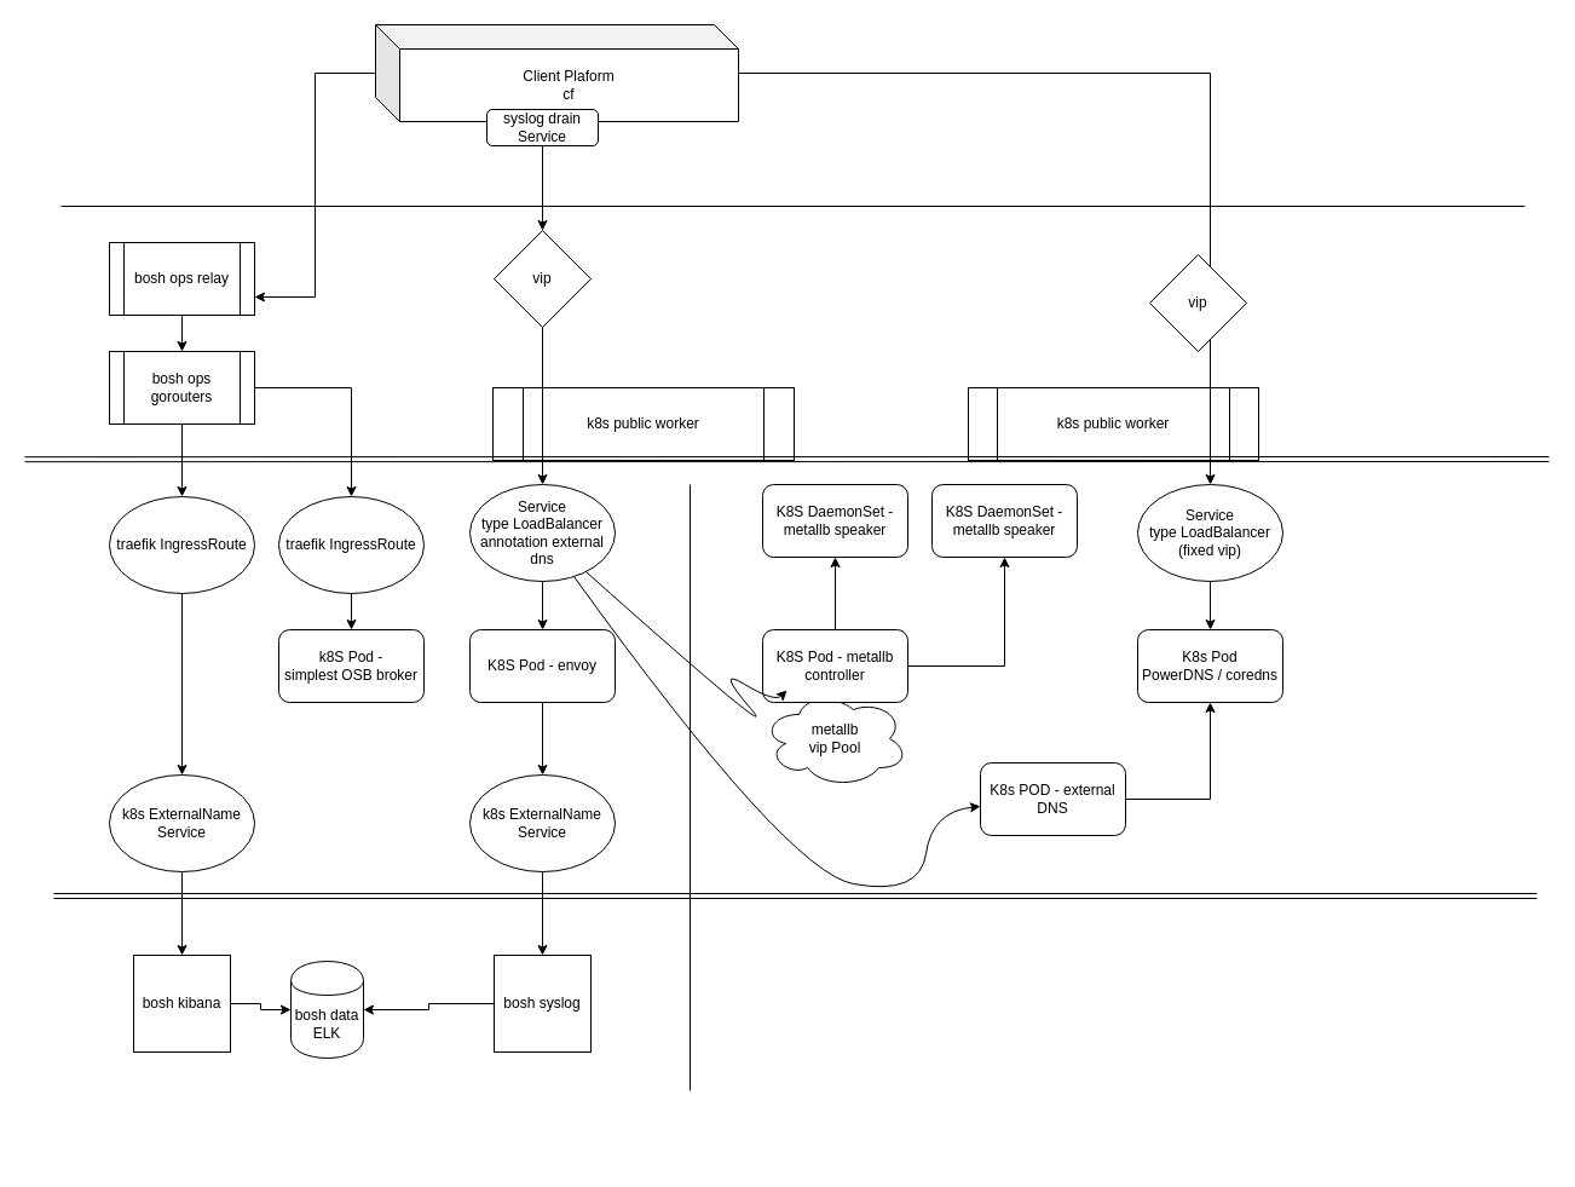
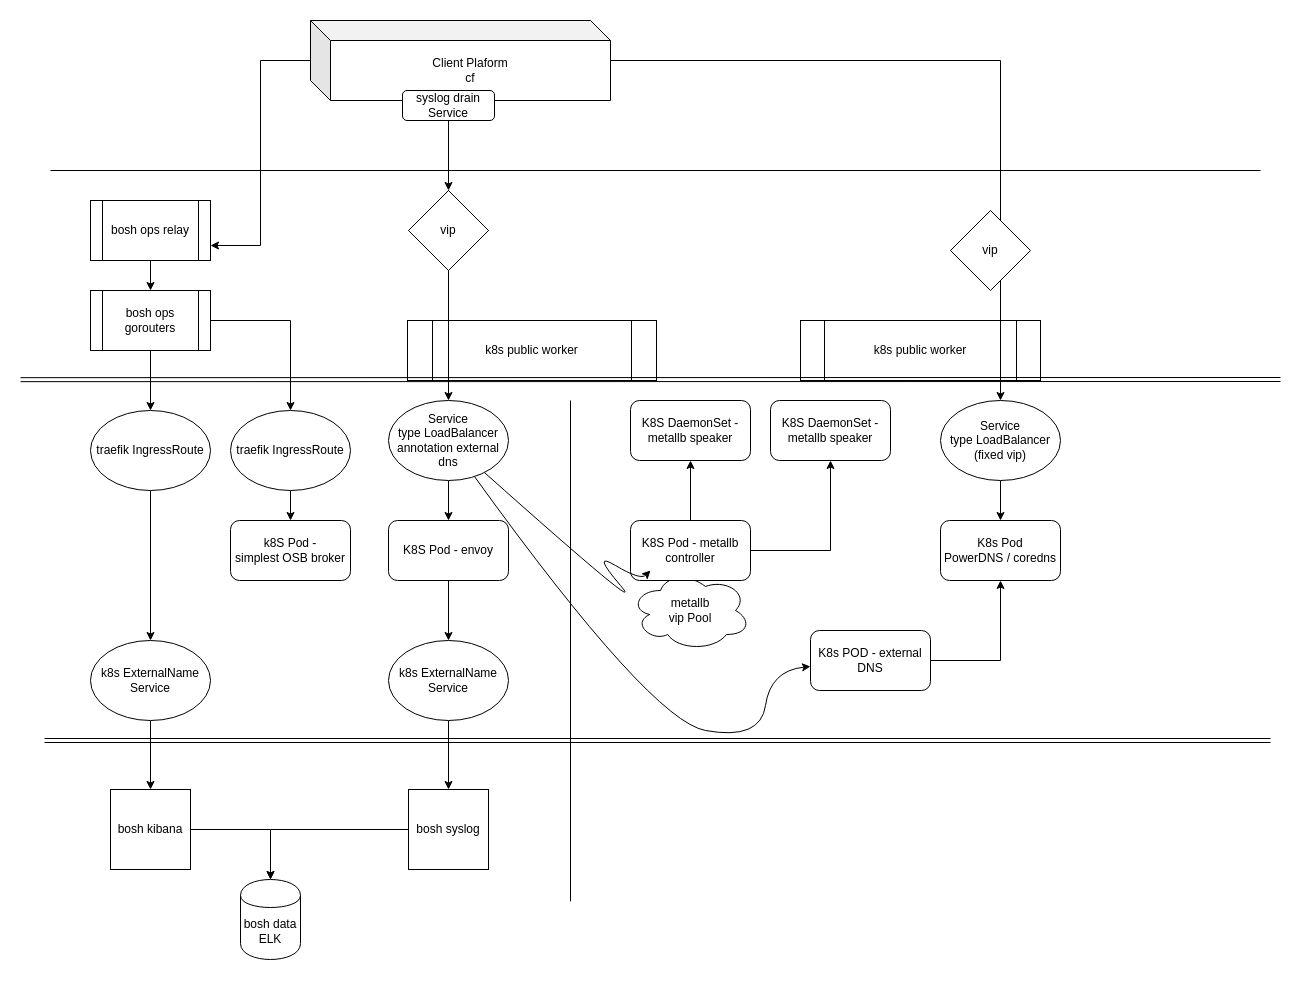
  <mxCell id="0" />
  <mxCell id="1" parent="0" />
  <mxCell id="2" style="edgeStyle=orthogonalEdgeStyle;rounded=0;orthogonalLoop=1;jettySize=auto;html=1;" parent="1" source="3" target="6" edge="1"><mxGeometry relative="1" as="geometry" /></mxCell>
  <mxCell id="3" value="bosh kibana" style="whiteSpace=wrap;html=1;aspect=fixed;" parent="1" vertex="1"><mxGeometry x="110" y="789" width="80" height="80" as="geometry" /></mxCell>
  <mxCell id="4" style="edgeStyle=orthogonalEdgeStyle;rounded=0;orthogonalLoop=1;jettySize=auto;html=1;" parent="1" source="5" target="6" edge="1"><mxGeometry relative="1" as="geometry" /></mxCell>
  <mxCell id="5" value="bosh syslog" style="whiteSpace=wrap;html=1;aspect=fixed;" parent="1" vertex="1"><mxGeometry x="408" y="789" width="80" height="80" as="geometry" /></mxCell>
- <mxCell id="6" value="bosh data ELK" style="shape=cylinder;whiteSpace=wrap;html=1;boundedLbl=1;backgroundOutline=1;" parent="1" vertex="1"><mxGeometry x="240" y="794" width="60" height="80" as="geometry" /></mxCell>
+ <mxCell id="6" value="bosh data ELK" style="shape=cylinder;whiteSpace=wrap;html=1;boundedLbl=1;backgroundOutline=1;" parent="1" vertex="1"><mxGeometry x="240" y="879" width="60" height="80" as="geometry" /></mxCell>
  <mxCell id="7" style="edgeStyle=orthogonalEdgeStyle;rounded=0;orthogonalLoop=1;jettySize=auto;html=1;" parent="1" source="8" target="3" edge="1"><mxGeometry relative="1" as="geometry" /></mxCell>
  <mxCell id="8" value="k8s ExternalName Service" style="ellipse;whiteSpace=wrap;html=1;" parent="1" vertex="1"><mxGeometry x="90" y="640" width="120" height="80" as="geometry" /></mxCell>
  <mxCell id="9" style="edgeStyle=orthogonalEdgeStyle;rounded=0;orthogonalLoop=1;jettySize=auto;html=1;" parent="1" source="10" target="5" edge="1"><mxGeometry relative="1" as="geometry"><mxPoint x="448" y="789" as="targetPoint" /></mxGeometry></mxCell>
  <mxCell id="10" value="k8s ExternalName Service" style="ellipse;whiteSpace=wrap;html=1;" parent="1" vertex="1"><mxGeometry x="388" y="640" width="120" height="80" as="geometry" /></mxCell>
  <mxCell id="11" style="edgeStyle=orthogonalEdgeStyle;rounded=0;orthogonalLoop=1;jettySize=auto;html=1;" parent="1" source="13" target="19" edge="1"><mxGeometry relative="1" as="geometry" /></mxCell>
  <mxCell id="12" style="edgeStyle=orthogonalEdgeStyle;rounded=0;orthogonalLoop=1;jettySize=auto;html=1;entryX=0.5;entryY=0;entryDx=0;entryDy=0;" parent="1" source="13" target="36" edge="1"><mxGeometry relative="1" as="geometry" /></mxCell>
  <mxCell id="13" value="bosh ops gorouters" style="shape=process;whiteSpace=wrap;html=1;backgroundOutline=1;" parent="1" vertex="1"><mxGeometry x="90" y="290" width="120" height="60" as="geometry" /></mxCell>
  <mxCell id="14" style="edgeStyle=orthogonalEdgeStyle;rounded=0;orthogonalLoop=1;jettySize=auto;html=1;exitX=0.5;exitY=1;exitDx=0;exitDy=0;" parent="1" source="15" target="13" edge="1"><mxGeometry relative="1" as="geometry" /></mxCell>
  <mxCell id="15" value="bosh ops relay" style="shape=process;whiteSpace=wrap;html=1;backgroundOutline=1;" parent="1" vertex="1"><mxGeometry x="90" y="200" width="120" height="60" as="geometry" /></mxCell>
  <mxCell id="16" value="k8s public worker" style="shape=process;whiteSpace=wrap;html=1;backgroundOutline=1;" parent="1" vertex="1"><mxGeometry x="407" y="320" width="249" height="60" as="geometry" /></mxCell>
  <mxCell id="17" value="k8s public worker" style="shape=process;whiteSpace=wrap;html=1;backgroundOutline=1;" parent="1" vertex="1"><mxGeometry x="800" y="320" width="240" height="60" as="geometry" /></mxCell>
  <mxCell id="18" style="edgeStyle=orthogonalEdgeStyle;rounded=0;orthogonalLoop=1;jettySize=auto;html=1;entryX=0.5;entryY=0;entryDx=0;entryDy=0;" parent="1" source="19" target="8" edge="1"><mxGeometry relative="1" as="geometry" /></mxCell>
  <mxCell id="19" value="traefik IngressRoute" style="ellipse;whiteSpace=wrap;html=1;" parent="1" vertex="1"><mxGeometry x="90" y="410" width="120" height="80" as="geometry" /></mxCell>
  <mxCell id="20" style="edgeStyle=orthogonalEdgeStyle;rounded=0;orthogonalLoop=1;jettySize=auto;html=1;" parent="1" source="21" target="26" edge="1"><mxGeometry relative="1" as="geometry" /></mxCell>
  <mxCell id="21" value="&lt;div&gt;Service&lt;/div&gt;&lt;div&gt;type LoadBalancer&lt;/div&gt;&lt;div&gt;annotation external dns&lt;br&gt;&lt;/div&gt;" style="ellipse;whiteSpace=wrap;html=1;" parent="1" vertex="1"><mxGeometry x="388" y="400" width="120" height="80" as="geometry" /></mxCell>
  <mxCell id="22" style="edgeStyle=orthogonalEdgeStyle;rounded=0;orthogonalLoop=1;jettySize=auto;html=1;" parent="1" source="23" target="21" edge="1"><mxGeometry relative="1" as="geometry" /></mxCell>
  <mxCell id="23" value="vip" style="rhombus;whiteSpace=wrap;html=1;" parent="1" vertex="1"><mxGeometry x="408" width="80" height="80" as="geometry" y="190" /></mxCell>
  <mxCell id="24" value="" style="endArrow=none;html=1;" parent="1" edge="1"><mxGeometry width="50" height="50" relative="1" as="geometry"><mxPoint x="50" y="170" as="sourcePoint" /><mxPoint x="1260" y="170" as="targetPoint" /></mxGeometry></mxCell>
  <mxCell id="25" style="edgeStyle=orthogonalEdgeStyle;rounded=0;orthogonalLoop=1;jettySize=auto;html=1;entryX=0.5;entryY=0;entryDx=0;entryDy=0;" parent="1" source="26" target="10" edge="1"><mxGeometry relative="1" as="geometry" /></mxCell>
  <mxCell id="26" value="K8S Pod - envoy" style="rounded=1;whiteSpace=wrap;html=1;" parent="1" vertex="1"><mxGeometry x="388" y="520" width="120" height="60" as="geometry" /></mxCell>
  <mxCell id="27" value="" style="shape=link;html=1;" parent="1" edge="1"><mxGeometry width="50" height="50" relative="1" as="geometry"><mxPoint x="44" y="740" as="sourcePoint" /><mxPoint x="1270" y="740" as="targetPoint" /></mxGeometry></mxCell>
  <mxCell id="28" value="" style="shape=link;html=1;" parent="1" edge="1"><mxGeometry width="50" height="50" relative="1" as="geometry"><mxPoint x="20" y="379.17" as="sourcePoint" /><mxPoint x="1280" y="379" as="targetPoint" /></mxGeometry></mxCell>
  <mxCell id="29" style="edgeStyle=orthogonalEdgeStyle;rounded=0;orthogonalLoop=1;jettySize=auto;html=1;entryX=1;entryY=0.75;entryDx=0;entryDy=0;" parent="1" source="31" target="15" edge="1"><mxGeometry relative="1" as="geometry" /></mxCell>
  <mxCell id="30" style="edgeStyle=orthogonalEdgeStyle;rounded=0;orthogonalLoop=1;jettySize=auto;html=1;" parent="1" source="31" target="50" edge="1"><mxGeometry relative="1" as="geometry" /></mxCell>
  <mxCell id="31" value="&lt;div&gt;Client Plaform&lt;/div&gt;&lt;div&gt;cf&lt;br&gt;&lt;/div&gt;" style="shape=cube;whiteSpace=wrap;html=1;boundedLbl=1;backgroundOutline=1;darkOpacity=0.05;darkOpacity2=0.1;" parent="1" vertex="1"><mxGeometry x="310" y="20" width="300" height="80" as="geometry" /></mxCell>
  <mxCell id="32" style="edgeStyle=orthogonalEdgeStyle;rounded=0;orthogonalLoop=1;jettySize=auto;html=1;entryX=0.5;entryY=0;entryDx=0;entryDy=0;" parent="1" source="33" target="23" edge="1"><mxGeometry relative="1" as="geometry" /></mxCell>
  <mxCell id="33" value="syslog drain Service" style="rounded=1;whiteSpace=wrap;html=1;" parent="1" vertex="1"><mxGeometry x="402" y="90" width="92" height="30" as="geometry" /></mxCell>
  <mxCell id="34" value="&lt;div&gt;k8S Pod - &lt;br&gt;&lt;/div&gt;&lt;div&gt;simplest OSB broker&lt;br&gt;&lt;/div&gt;" style="rounded=1;whiteSpace=wrap;html=1;" parent="1" vertex="1"><mxGeometry x="230" y="520" width="120" height="60" as="geometry" /></mxCell>
  <mxCell id="35" style="edgeStyle=orthogonalEdgeStyle;rounded=0;orthogonalLoop=1;jettySize=auto;html=1;" parent="1" source="36" target="34" edge="1"><mxGeometry relative="1" as="geometry" /></mxCell>
  <mxCell id="36" value="traefik IngressRoute" style="ellipse;whiteSpace=wrap;html=1;" parent="1" vertex="1"><mxGeometry x="230" y="410" width="120" height="80" as="geometry" /></mxCell>
  <mxCell id="37" value="&lt;div&gt;metallb&lt;/div&gt;&lt;div&gt;vip Pool&lt;br&gt;&lt;/div&gt;" style="ellipse;shape=cloud;whiteSpace=wrap;html=1;" parent="1" vertex="1"><mxGeometry x="630" y="570" width="120" height="80" as="geometry" /></mxCell>
  <mxCell id="38" value="" style="endArrow=none;html=1;" parent="1" edge="1"><mxGeometry width="50" height="50" relative="1" as="geometry"><mxPoint x="570" y="900.83" as="sourcePoint" /><mxPoint x="570" y="400" as="targetPoint" /></mxGeometry></mxCell>
  <mxCell id="39" style="edgeStyle=orthogonalEdgeStyle;rounded=0;orthogonalLoop=1;jettySize=auto;html=1;" parent="1" source="41" target="42" edge="1"><mxGeometry relative="1" as="geometry" /></mxCell>
  <mxCell id="40" style="edgeStyle=orthogonalEdgeStyle;rounded=0;orthogonalLoop=1;jettySize=auto;html=1;" parent="1" source="41" target="43" edge="1"><mxGeometry relative="1" as="geometry" /></mxCell>
  <mxCell id="41" value="K8S Pod - metallb controller" style="rounded=1;whiteSpace=wrap;html=1;" parent="1" vertex="1"><mxGeometry x="630" y="520" width="120" height="60" as="geometry" /></mxCell>
  <mxCell id="42" value="K8S DaemonSet - metallb speaker" style="rounded=1;whiteSpace=wrap;html=1;" parent="1" vertex="1"><mxGeometry x="630" y="400" width="120" height="60" as="geometry" /></mxCell>
  <mxCell id="43" value="K8S DaemonSet - metallb speaker" style="rounded=1;whiteSpace=wrap;html=1;" parent="1" vertex="1"><mxGeometry x="770" y="400" width="120" height="60" as="geometry" /></mxCell>
  <mxCell id="44" value="" style="curved=1;endArrow=classic;html=1;" parent="1" source="21" edge="1"><mxGeometry width="50" height="50" relative="1" as="geometry"><mxPoint x="600" y="620" as="sourcePoint" /><mxPoint x="650" y="570" as="targetPoint" /><Array as="points"><mxPoint x="650" y="620" /><mxPoint x="590" y="550" /><mxPoint x="640" y="580" /></Array></mxGeometry></mxCell>
  <mxCell id="45" style="edgeStyle=orthogonalEdgeStyle;rounded=0;orthogonalLoop=1;jettySize=auto;html=1;" parent="1" source="46" target="47" edge="1"><mxGeometry relative="1" as="geometry" /></mxCell>
  <mxCell id="46" value="K8s POD - external DNS" style="rounded=1;whiteSpace=wrap;html=1;" parent="1" vertex="1"><mxGeometry x="810" y="630" width="120" height="60" as="geometry" /></mxCell>
  <mxCell id="47" value="&lt;div&gt;K8s Pod&lt;/div&gt;&lt;div&gt;PowerDNS / coredns&lt;br&gt;&lt;/div&gt;" style="rounded=1;whiteSpace=wrap;html=1;" parent="1" vertex="1"><mxGeometry x="940" y="520" width="120" height="60" as="geometry" /></mxCell>
  <mxCell id="48" value="" style="curved=1;endArrow=classic;html=1;" parent="1" source="21" target="46" edge="1"><mxGeometry width="50" height="50" relative="1" as="geometry"><mxPoint x="630" y="530" as="sourcePoint" /><mxPoint x="680" y="480" as="targetPoint" /><Array as="points"><mxPoint x="650" y="720" /><mxPoint x="760" y="740" /><mxPoint x="770" y="670" /></Array></mxGeometry></mxCell>
  <mxCell id="49" style="edgeStyle=orthogonalEdgeStyle;rounded=0;orthogonalLoop=1;jettySize=auto;html=1;entryX=0.5;entryY=0;entryDx=0;entryDy=0;" parent="1" source="50" target="47" edge="1"><mxGeometry relative="1" as="geometry" /></mxCell>
  <mxCell id="50" value="&lt;div&gt;Service&lt;/div&gt;&lt;div&gt;type LoadBalancer&lt;/div&gt;&lt;div&gt;(fixed vip)&lt;br&gt;&lt;/div&gt;" style="ellipse;whiteSpace=wrap;html=1;" parent="1" vertex="1"><mxGeometry x="940" y="400" width="120" height="80" as="geometry" /></mxCell>
  <mxCell id="51" value="vip" style="rhombus;whiteSpace=wrap;html=1;" vertex="1" parent="1"><mxGeometry x="408" width="80" height="80" as="geometry" y="190" /></mxCell>
  <mxCell id="52" value="vip" style="rhombus;whiteSpace=wrap;html=1;" vertex="1" parent="1"><mxGeometry x="950" y="210" width="80" height="80" as="geometry" /></mxCell>
